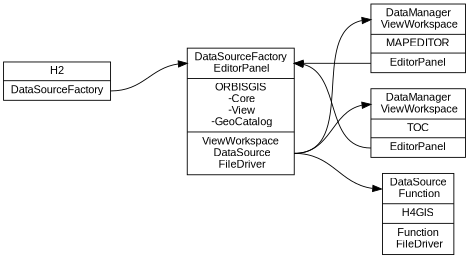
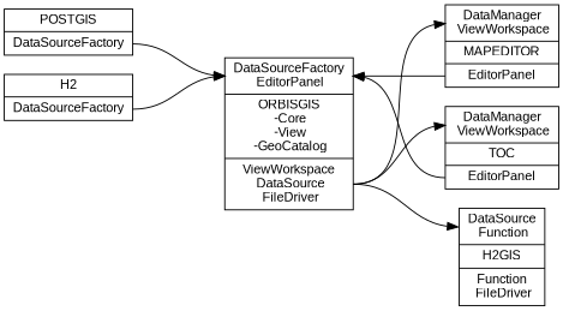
  digraph {
    rankdir=LR
    ranksep=1.2
    node [fontname=arial fontsize=12 shape=record]
    edge [headport=f0 tailport=f2]
+   n1 [label="<f0> POSTGIS | <f1> DataSourceFactory "]
    n2 [label="<f0> DataSourceFactory\n EditorPanel | <f1> ORBISGIS\n -Core\n -View\n -GeoCatalog | <f2> ViewWorkspace\n DataSource\n FileDriver"]
    n3 [label="<f0> DataManager\n ViewWorkspace | <f1> TOC | <f2> EditorPanel "]
    n4 [label="<f0> DataManager\n ViewWorkspace | <f1> MAPEDITOR | <f2> EditorPanel "]
-   n5 [label="<f0> DataSource\n Function | <f1> H4GIS | <f2> Function\n FileDriver "]
+   n5 [label="<f0> DataSource\n Function | <f1> H2GIS | <f2> Function\n FileDriver "]
    n6 [label="<f0> H2 | <f1> DataSourceFactory "]
+   n1 -> n2 [tailport=f1]
    n2 -> n3
    n2 -> n4
    n2 -> n5
    n3 -> n2
    n4 -> n2
    n6 -> n2 [tailport=f1]
  }
